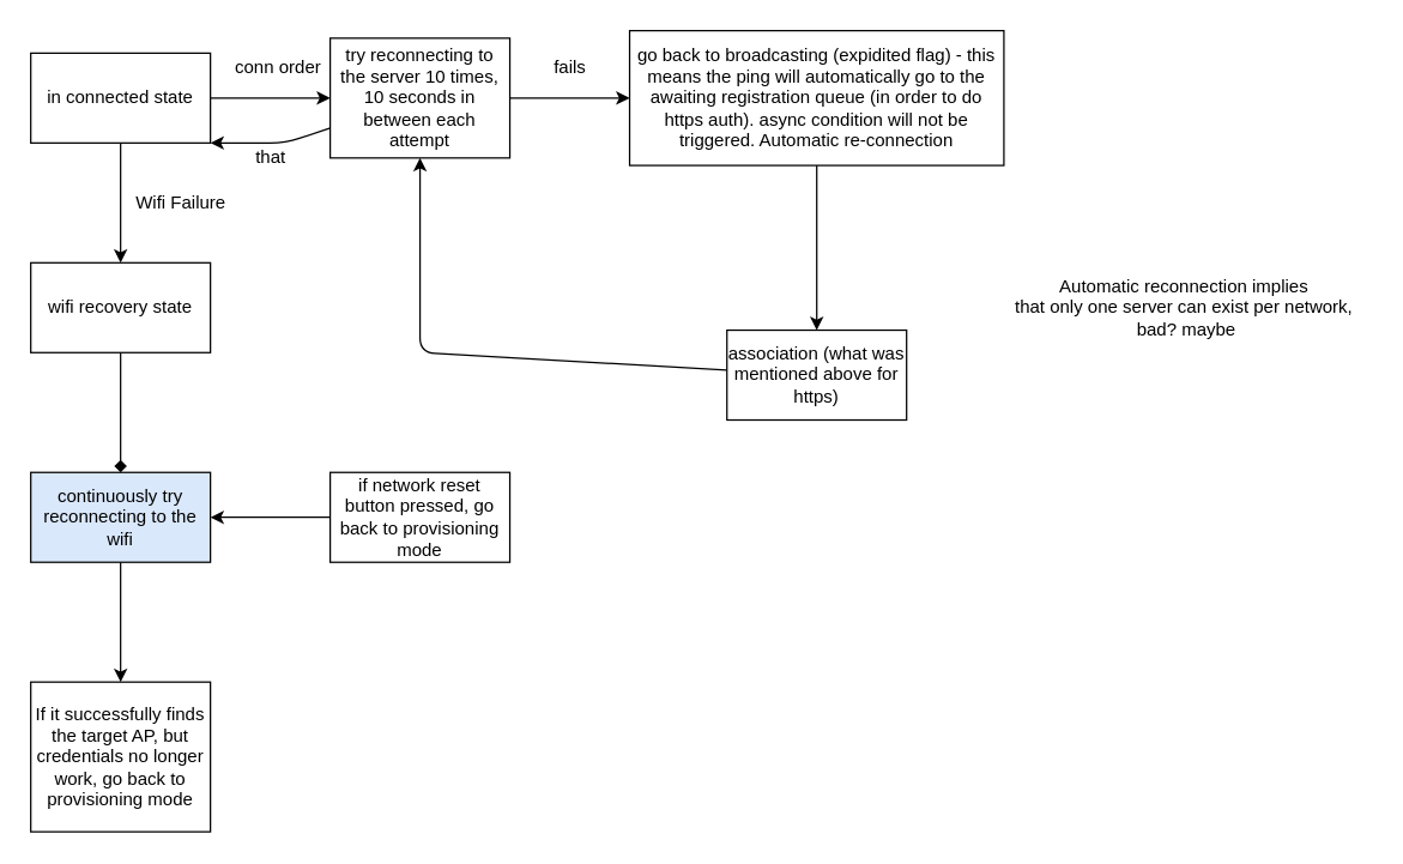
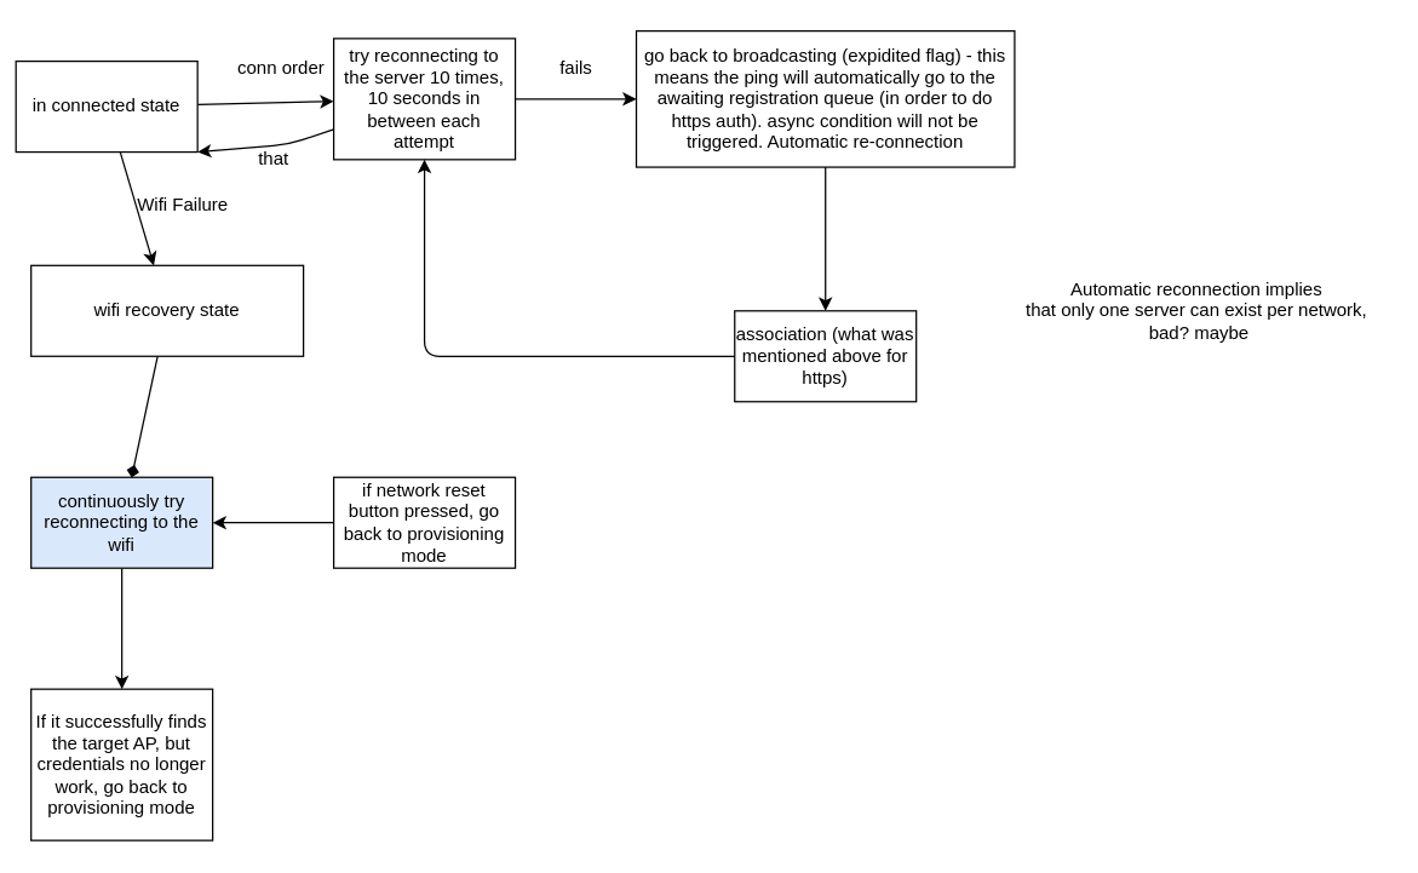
  <mxCell id="0" />
  <mxCell id="1" parent="0" />
  <mxCell id="2" value="" style="edgeStyle=none;html=1;" edge="1" parent="1" source="4" target="6"><mxGeometry relative="1" as="geometry" /></mxCell>
  <mxCell id="3" value="" style="edgeStyle=none;html=1;" edge="1" parent="1" source="4" target="14"><mxGeometry relative="1" as="geometry" /></mxCell>
- <mxCell id="4" value="in connected state" style="rounded=0;whiteSpace=wrap;html=1;" vertex="1" parent="1"><mxGeometry x="20" y="35" width="120" height="60" as="geometry" /></mxCell>
+ <mxCell id="4" value="in connected state" style="rounded=0;whiteSpace=wrap;html=1;" vertex="1" parent="1"><mxGeometry x="10" y="40" width="120" height="60" as="geometry" /></mxCell>
  <mxCell id="5" value="" style="edgeStyle=none;html=1;endArrow=diamond;" edge="1" parent="1" source="6" target="9"><mxGeometry relative="1" as="geometry" /></mxCell>
- <mxCell id="6" value="wifi recovery state" style="whiteSpace=wrap;html=1;rounded=0;" vertex="1" parent="1"><mxGeometry x="20" y="175" width="120" height="60" as="geometry" /></mxCell>
+ <mxCell id="6" value="wifi recovery state" style="whiteSpace=wrap;html=1;rounded=0;" vertex="1" parent="1"><mxGeometry x="20" y="175" width="180" height="60" as="geometry" /></mxCell>
  <mxCell id="7" value="Wifi Failure" style="text;html=1;align=center;verticalAlign=middle;resizable=0;points=[];autosize=1;strokeColor=none;fillColor=none;" vertex="1" parent="1"><mxGeometry x="80" y="120" width="80" height="30" as="geometry" /></mxCell>
  <mxCell id="8" value="" style="edgeStyle=none;html=1;" edge="1" parent="1" source="9" target="23"><mxGeometry relative="1" as="geometry" /></mxCell>
  <mxCell id="9" value="continuously try reconnecting to the wifi" style="whiteSpace=wrap;html=1;rounded=0;fillColor=#dae8fc;" vertex="1" parent="1"><mxGeometry x="20" y="315" width="120" height="60" as="geometry" /></mxCell>
  <mxCell id="10" value="" style="edgeStyle=none;html=1;" edge="1" parent="1" source="11" target="9"><mxGeometry relative="1" as="geometry" /></mxCell>
  <mxCell id="11" value="if network reset button pressed, go back to provisioning mode" style="rounded=0;whiteSpace=wrap;html=1;" vertex="1" parent="1"><mxGeometry x="220" y="315" width="120" height="60" as="geometry" /></mxCell>
  <mxCell id="12" value="" style="edgeStyle=none;html=1;" edge="1" parent="1" source="14" target="17"><mxGeometry relative="1" as="geometry" /></mxCell>
  <mxCell id="13" style="edgeStyle=none;html=1;entryX=1;entryY=1;entryDx=0;entryDy=0;" edge="1" parent="1" source="14" target="4"><mxGeometry relative="1" as="geometry"><Array as="points"><mxPoint x="190" y="95" /></Array></mxGeometry></mxCell>
  <mxCell id="14" value="try reconnecting to the server 10 times, 10 seconds in between each attempt" style="whiteSpace=wrap;html=1;rounded=0;" vertex="1" parent="1"><mxGeometry x="220" y="25" width="120" height="80" as="geometry" /></mxCell>
  <mxCell id="15" value="conn order" style="text;html=1;align=center;verticalAlign=middle;resizable=0;points=[];autosize=1;strokeColor=none;fillColor=none;" vertex="1" parent="1"><mxGeometry x="140" y="30" width="90" height="30" as="geometry" /></mxCell>
  <mxCell id="16" value="" style="edgeStyle=none;html=1;" edge="1" parent="1" source="17" target="21"><mxGeometry relative="1" as="geometry" /></mxCell>
  <mxCell id="17" value="go back to broadcasting (expidited flag) - this means the ping will automatically go to the awaiting registration queue (in order to do https auth). async condition will not be triggered. Automatic re-connection" style="whiteSpace=wrap;html=1;rounded=0;" vertex="1" parent="1"><mxGeometry x="420" y="20" width="250" height="90" as="geometry" /></mxCell>
  <mxCell id="18" value="fails" style="text;html=1;align=center;verticalAlign=middle;resizable=0;points=[];autosize=1;strokeColor=none;fillColor=none;" vertex="1" parent="1"><mxGeometry x="360" y="30" width="40" height="30" as="geometry" /></mxCell>
  <mxCell id="19" value="that" style="text;html=1;align=center;verticalAlign=middle;resizable=0;points=[];autosize=1;strokeColor=none;fillColor=none;" vertex="1" parent="1"><mxGeometry x="145" y="90" width="70" height="30" as="geometry" /></mxCell>
  <mxCell id="20" style="edgeStyle=none;html=1;entryX=0.5;entryY=1;entryDx=0;entryDy=0;" edge="1" parent="1" source="21" target="14"><mxGeometry relative="1" as="geometry"><Array as="points"><mxPoint x="280" y="235" /></Array></mxGeometry></mxCell>
- <mxCell id="21" value="association (what was mentioned above for https)" style="whiteSpace=wrap;html=1;rounded=0;" vertex="1" parent="1"><mxGeometry x="485" y="220" width="120" height="60" as="geometry" /></mxCell>
+ <mxCell id="21" value="association (what was mentioned above for https)" style="whiteSpace=wrap;html=1;rounded=0;" vertex="1" parent="1"><mxGeometry x="485" y="205" width="120" height="60" as="geometry" /></mxCell>
  <mxCell id="22" value="Automatic reconnection implies &lt;br&gt;that only one server can exist per network,&lt;br&gt;&amp;nbsp;bad? maybe" style="text;html=1;align=center;verticalAlign=middle;resizable=0;points=[];autosize=1;strokeColor=none;fillColor=none;" vertex="1" parent="1"><mxGeometry x="665" y="175" width="250" height="60" as="geometry" /></mxCell>
  <mxCell id="23" value="If it successfully finds the target AP, but credentials no longer work, go back to provisioning mode" style="whiteSpace=wrap;html=1;rounded=0;" vertex="1" parent="1"><mxGeometry x="20" y="455" width="120" height="100" as="geometry" /></mxCell>
